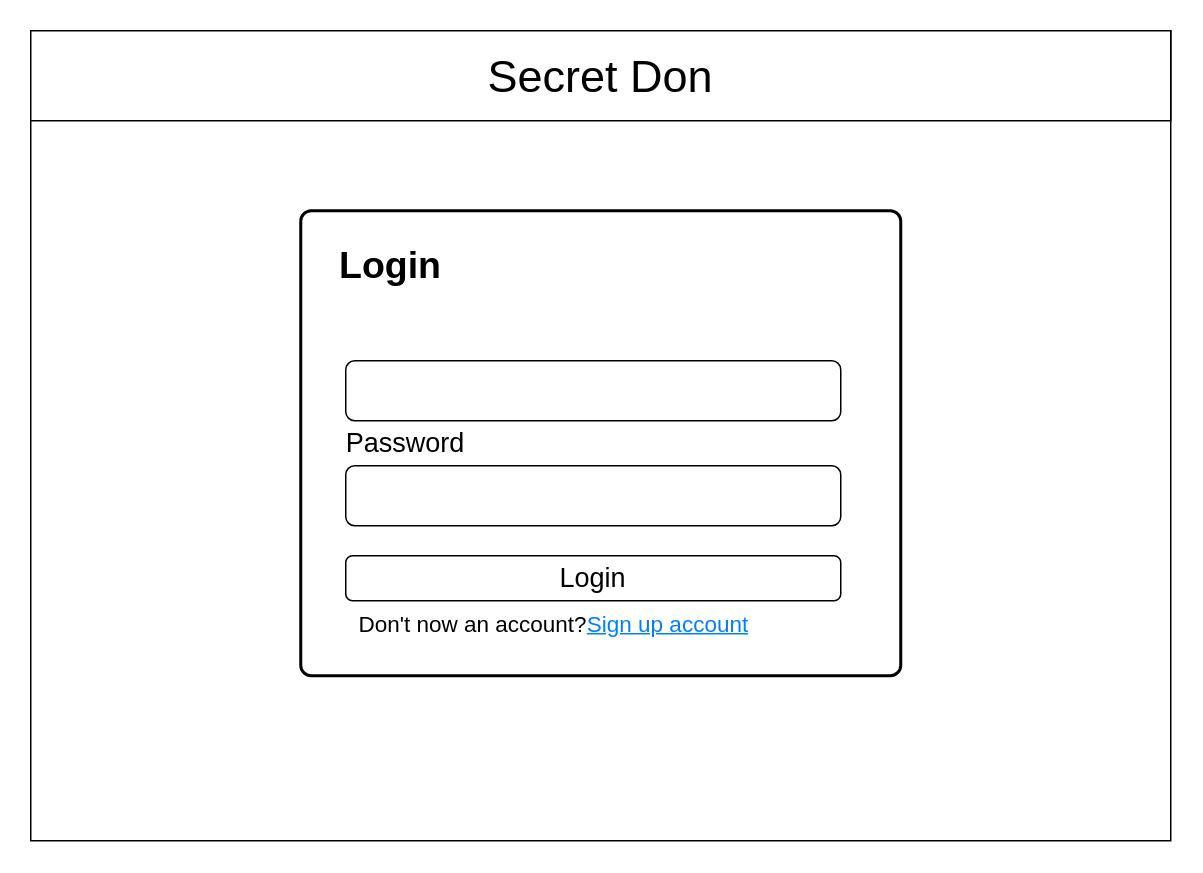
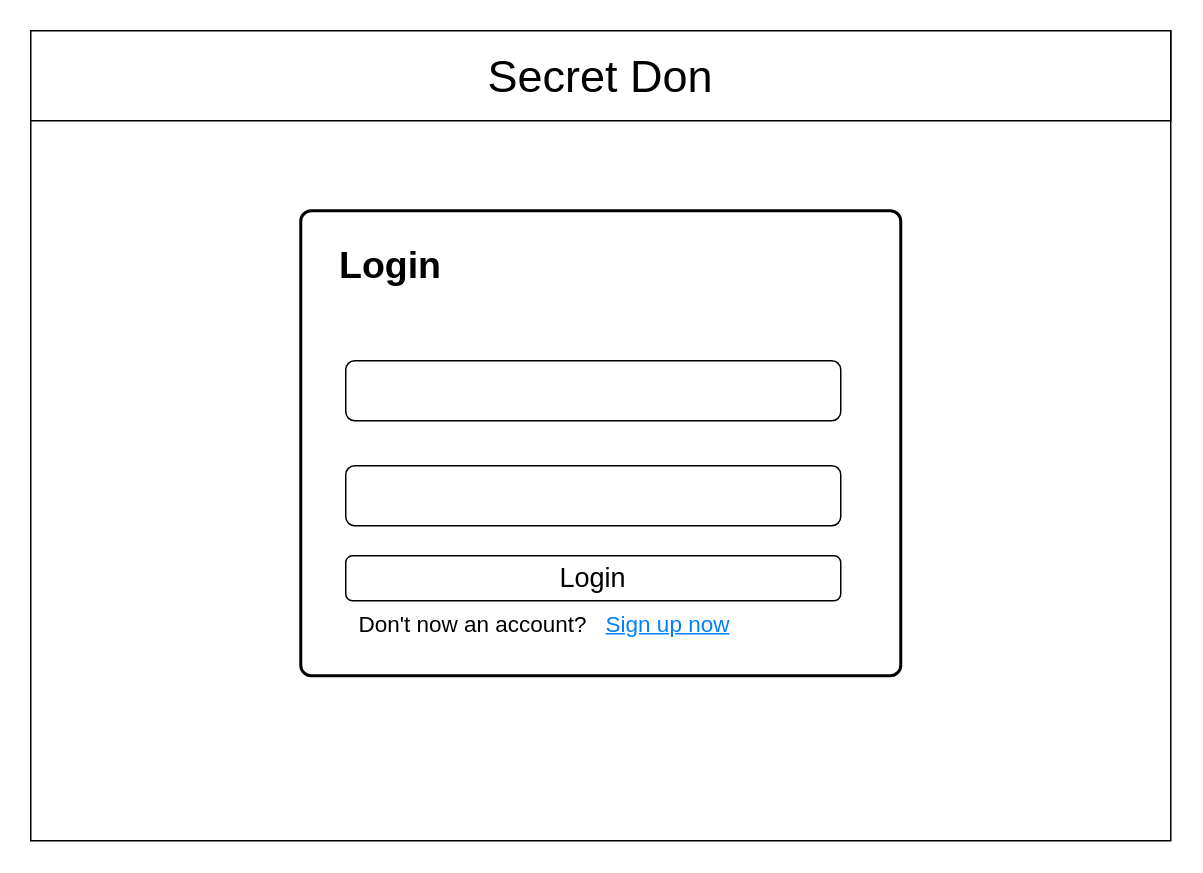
  <mxCell id="0" />
  <mxCell id="1" parent="0" />
  <mxCell id="2" value="" style="rounded=0;whiteSpace=wrap;html=1;" vertex="1" parent="1"><mxGeometry x="20" y="20" width="760" height="540" as="geometry" /></mxCell>
  <mxCell id="3" value="" style="rounded=1;whiteSpace=wrap;html=1;absoluteArcSize=1;arcSize=14;strokeWidth=2;" vertex="1" parent="1"><mxGeometry x="200" y="140" width="400" height="310" as="geometry" /></mxCell>
  <mxCell id="4" value="Login" style="text;strokeColor=none;align=center;fillColor=none;html=1;verticalAlign=middle;whiteSpace=wrap;rounded=0;fontSize=25;fontStyle=1" vertex="1" parent="1"><mxGeometry x="230" y="160" width="60" height="30" as="geometry" /></mxCell>
  <mxCell id="5" value="" style="rounded=1;whiteSpace=wrap;html=1;" vertex="1" parent="1"><mxGeometry x="230" y="240" width="330" height="40" as="geometry" /></mxCell>
- <mxCell id="6" value="Password" style="text;strokeColor=none;align=center;fillColor=none;html=1;verticalAlign=middle;whiteSpace=wrap;rounded=0;fontSize=18;" vertex="1" parent="1"><mxGeometry x="240" y="280" width="60" height="30" as="geometry" /></mxCell>
  <mxCell id="7" value="" style="rounded=1;whiteSpace=wrap;html=1;" vertex="1" parent="1"><mxGeometry x="230" y="310" width="330" height="40" as="geometry" /></mxCell>
  <mxCell id="8" value="" style="rounded=1;whiteSpace=wrap;html=1;" vertex="1" parent="1"><mxGeometry x="230" y="370" width="330" height="30" as="geometry" /></mxCell>
  <mxCell id="9" value="Login" style="text;strokeColor=none;align=center;fillColor=none;html=1;verticalAlign=middle;whiteSpace=wrap;rounded=0;fontSize=18;" vertex="1" parent="1"><mxGeometry x="365" y="370" width="60" height="30" as="geometry" /></mxCell>
  <mxCell id="10" value="Don't now an account?" style="text;strokeColor=none;align=center;fillColor=none;html=1;verticalAlign=middle;whiteSpace=wrap;rounded=0;fontSize=15;" vertex="1" parent="1"><mxGeometry x="220" y="400" width="190" height="30" as="geometry" /></mxCell>
- <mxCell id="11" value="Sign up account" style="text;strokeColor=none;align=center;fillColor=none;html=1;verticalAlign=middle;whiteSpace=wrap;rounded=0;fontSize=15;fontStyle=4;fontColor=#007FFF;" vertex="1" parent="1"><mxGeometry x="350" y="400" width="190" height="30" as="geometry" /></mxCell>
+ <mxCell id="11" value="Sign up now" style="text;strokeColor=none;align=center;fillColor=none;html=1;verticalAlign=middle;whiteSpace=wrap;rounded=0;fontSize=15;fontStyle=4;fontColor=#007FFF;" vertex="1" parent="1"><mxGeometry x="350" y="400" width="190" height="30" as="geometry" /></mxCell>
  <mxCell id="12" value="" style="rounded=0;whiteSpace=wrap;html=1;" vertex="1" parent="1"><mxGeometry x="20" y="20" width="760" height="60" as="geometry" /></mxCell>
  <mxCell id="13" value="Secret Don" style="text;strokeColor=none;align=center;fillColor=none;html=1;verticalAlign=middle;whiteSpace=wrap;rounded=0;fontSize=30;" vertex="1" parent="1"><mxGeometry x="245" y="35" width="310" height="30" as="geometry" /></mxCell>
